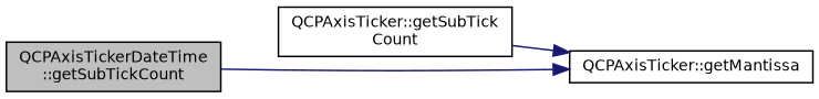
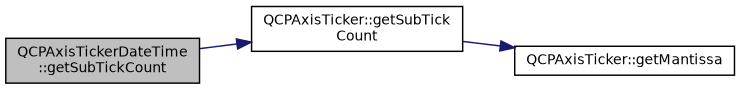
  digraph {
    rankdir=LR
    node [color=black fillcolor=white fontname=Helvetica fontsize=10 shape=record style=filled]
    edge [color=midnightblue fontname=Helvetica fontsize=10 labelfontname=Helvetica labelfontsize=10 style=solid]
    n1 [fillcolor=grey75 fontcolor=black height=0.2 label="QCPAxisTickerDateTime\l::getSubTickCount" width=0.4]
    n2 [height=0.2 label="QCPAxisTicker::getSubTick\lCount" width=0.4]
    n3 [height=0.2 label="QCPAxisTicker::getMantissa" width=0.4]
-   n1 -> n3
+   n1 -> n2
    n2 -> n3
  }
